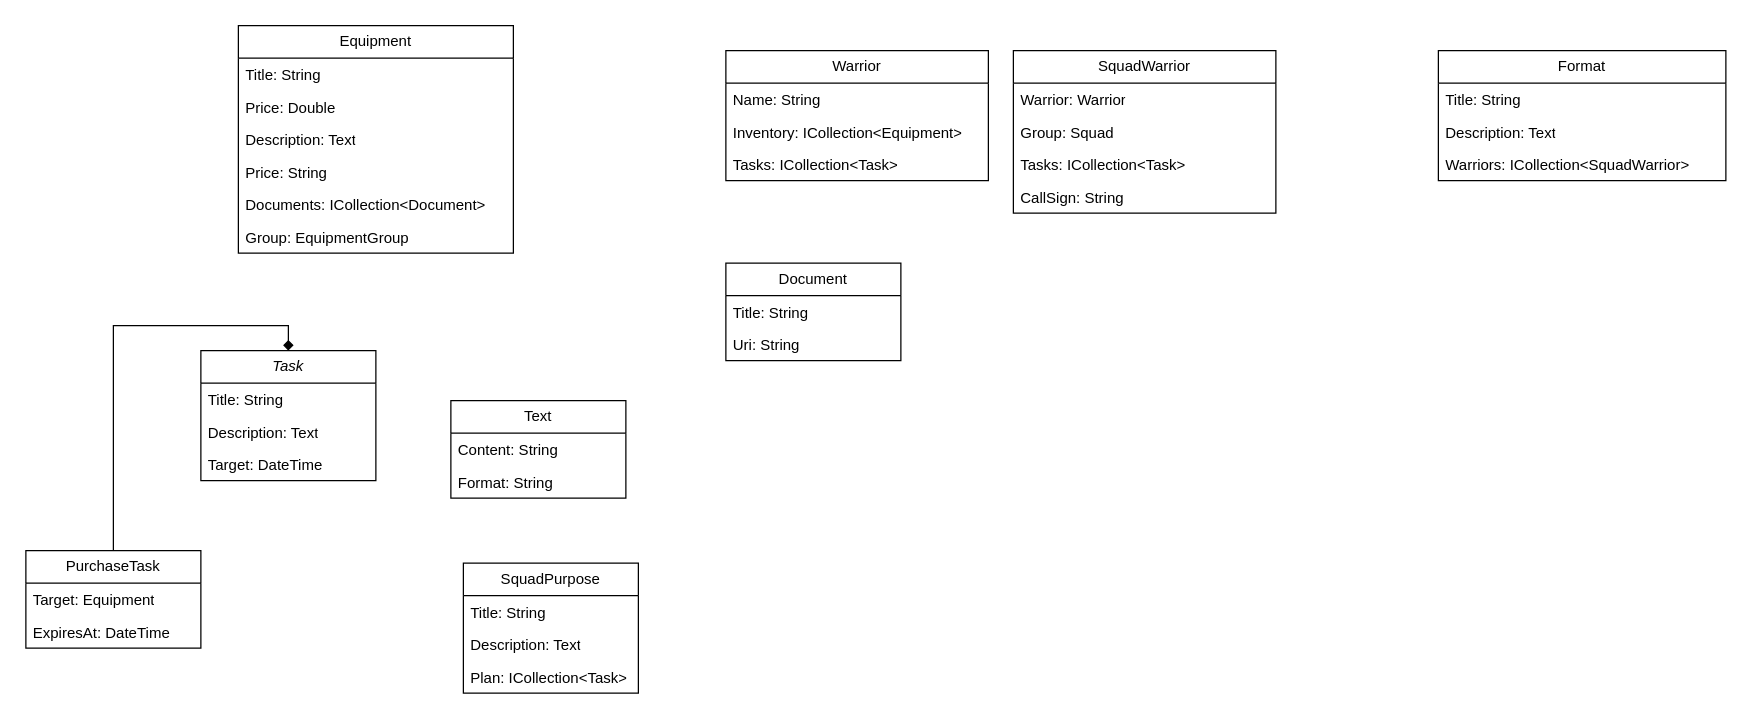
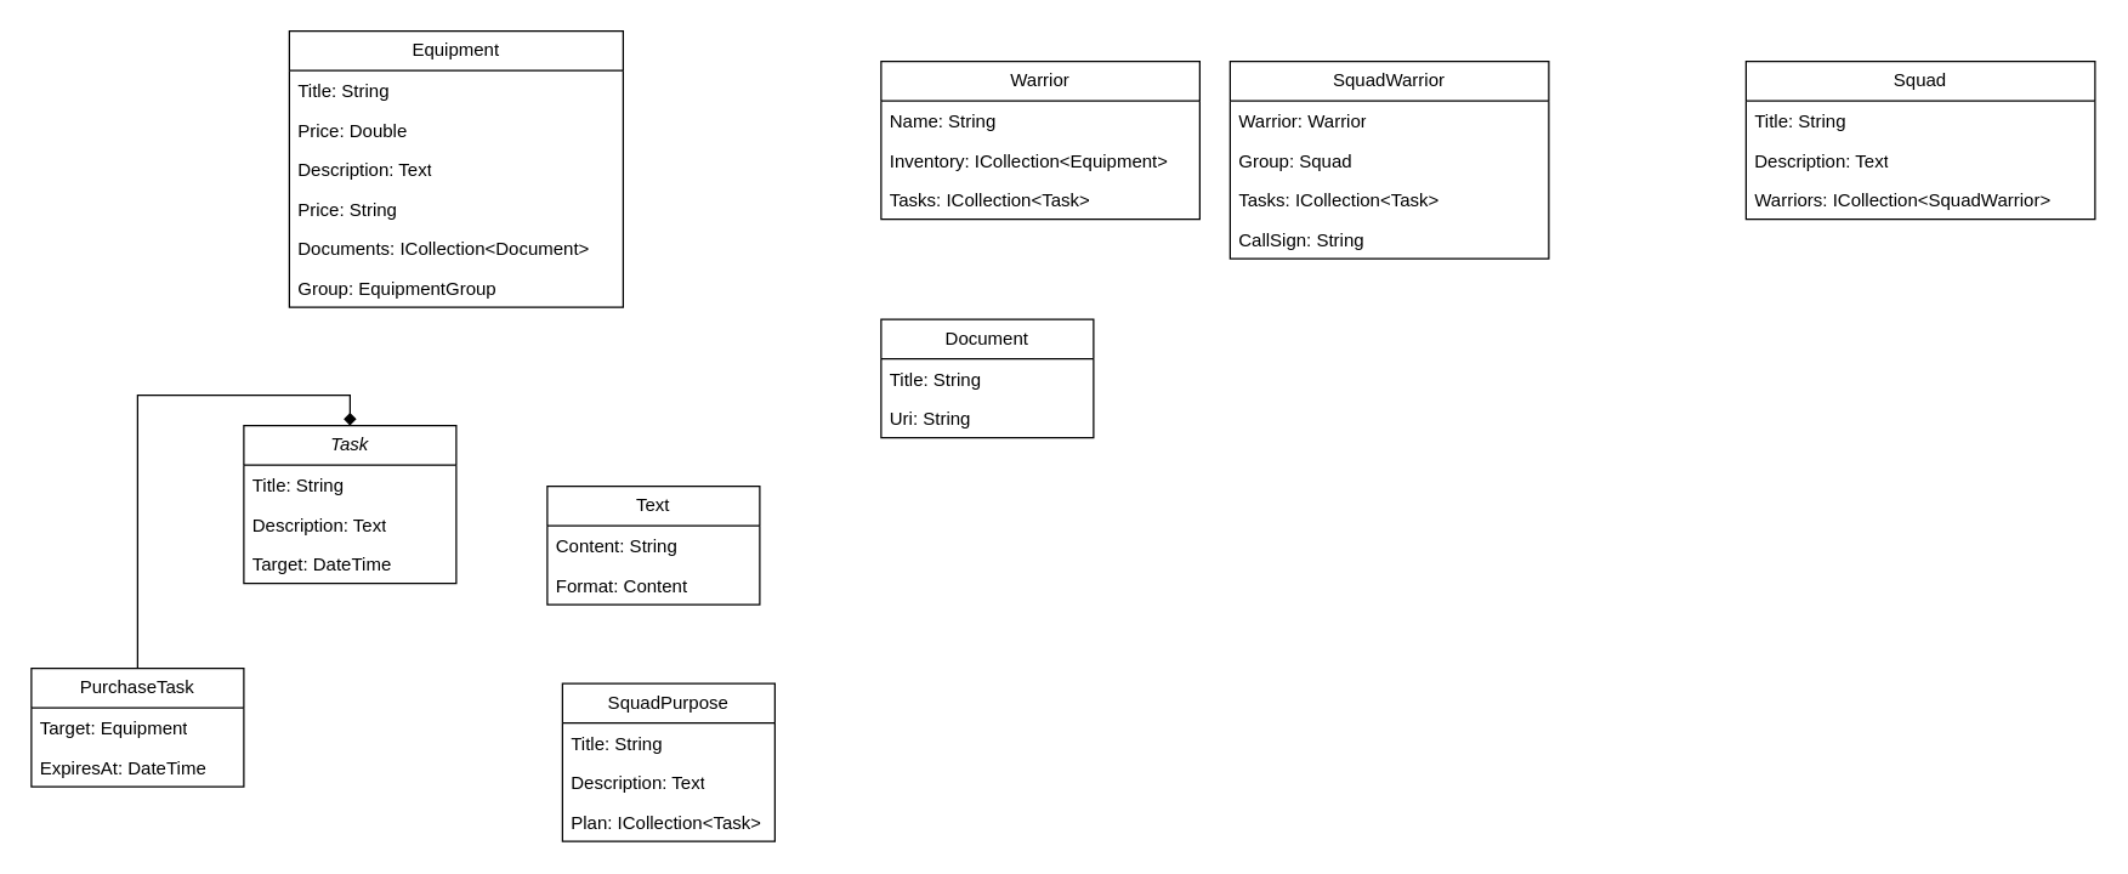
  <mxCell id="0" />
  <mxCell id="1" parent="0" />
  <mxCell id="2" value="Equipment" style="swimlane;fontStyle=0;childLayout=stackLayout;horizontal=1;startSize=26;fillColor=none;horizontalStack=0;resizeParent=1;resizeParentMax=0;resizeLast=0;collapsible=1;marginBottom=0;whiteSpace=wrap;html=1;" vertex="1" parent="1"><mxGeometry x="190" y="20" width="220" height="182" as="geometry" /></mxCell>
  <mxCell id="3" value="Title: String" style="text;strokeColor=none;fillColor=none;align=left;verticalAlign=top;spacingLeft=4;spacingRight=4;overflow=hidden;rotatable=0;points=[[0,0.5],[1,0.5]];portConstraint=eastwest;whiteSpace=wrap;html=1;" vertex="1" parent="2"><mxGeometry y="26" width="220" height="26" as="geometry" /></mxCell>
  <mxCell id="4" value="Price: Double" style="text;strokeColor=none;fillColor=none;align=left;verticalAlign=top;spacingLeft=4;spacingRight=4;overflow=hidden;rotatable=0;points=[[0,0.5],[1,0.5]];portConstraint=eastwest;whiteSpace=wrap;html=1;" vertex="1" parent="2"><mxGeometry y="52" width="220" height="26" as="geometry" /></mxCell>
  <mxCell id="5" value="Description: Text" style="text;strokeColor=none;fillColor=none;align=left;verticalAlign=top;spacingLeft=4;spacingRight=4;overflow=hidden;rotatable=0;points=[[0,0.5],[1,0.5]];portConstraint=eastwest;whiteSpace=wrap;html=1;" vertex="1" parent="2"><mxGeometry y="78" width="220" height="26" as="geometry" /></mxCell>
  <mxCell id="6" value="Price: String" style="text;strokeColor=none;fillColor=none;align=left;verticalAlign=top;spacingLeft=4;spacingRight=4;overflow=hidden;rotatable=0;points=[[0,0.5],[1,0.5]];portConstraint=eastwest;whiteSpace=wrap;html=1;" vertex="1" parent="2"><mxGeometry y="104" width="220" height="26" as="geometry" /></mxCell>
  <mxCell id="7" value="Documents: ICollection&amp;lt;Document&amp;gt;" style="text;strokeColor=none;fillColor=none;align=left;verticalAlign=top;spacingLeft=4;spacingRight=4;overflow=hidden;rotatable=0;points=[[0,0.5],[1,0.5]];portConstraint=eastwest;whiteSpace=wrap;html=1;" vertex="1" parent="2"><mxGeometry y="130" width="220" height="26" as="geometry" /></mxCell>
  <mxCell id="8" value="Group: EquipmentGroup" style="text;strokeColor=none;fillColor=none;align=left;verticalAlign=top;spacingLeft=4;spacingRight=4;overflow=hidden;rotatable=0;points=[[0,0.5],[1,0.5]];portConstraint=eastwest;whiteSpace=wrap;html=1;" vertex="1" parent="2"><mxGeometry y="156" width="220" height="26" as="geometry" /></mxCell>
  <mxCell id="9" value="Text" style="swimlane;fontStyle=0;childLayout=stackLayout;horizontal=1;startSize=26;fillColor=none;horizontalStack=0;resizeParent=1;resizeParentMax=0;resizeLast=0;collapsible=1;marginBottom=0;whiteSpace=wrap;html=1;" vertex="1" parent="1"><mxGeometry x="360" y="320" width="140" height="78" as="geometry" /></mxCell>
  <mxCell id="10" value="Content: String" style="text;strokeColor=none;fillColor=none;align=left;verticalAlign=top;spacingLeft=4;spacingRight=4;overflow=hidden;rotatable=0;points=[[0,0.5],[1,0.5]];portConstraint=eastwest;whiteSpace=wrap;html=1;" vertex="1" parent="9"><mxGeometry y="26" width="140" height="26" as="geometry" /></mxCell>
- <mxCell id="11" value="Format: String" style="text;strokeColor=none;fillColor=none;align=left;verticalAlign=top;spacingLeft=4;spacingRight=4;overflow=hidden;rotatable=0;points=[[0,0.5],[1,0.5]];portConstraint=eastwest;whiteSpace=wrap;html=1;" vertex="1" parent="9"><mxGeometry y="52" width="140" height="26" as="geometry" /></mxCell>
+ <mxCell id="11" value="Format: Content" style="text;strokeColor=none;fillColor=none;align=left;verticalAlign=top;spacingLeft=4;spacingRight=4;overflow=hidden;rotatable=0;points=[[0,0.5],[1,0.5]];portConstraint=eastwest;whiteSpace=wrap;html=1;" vertex="1" parent="9"><mxGeometry y="52" width="140" height="26" as="geometry" /></mxCell>
  <mxCell id="12" value="&lt;i&gt;Task&lt;/i&gt;" style="swimlane;fontStyle=0;childLayout=stackLayout;horizontal=1;startSize=26;fillColor=none;horizontalStack=0;resizeParent=1;resizeParentMax=0;resizeLast=0;collapsible=1;marginBottom=0;whiteSpace=wrap;html=1;" vertex="1" parent="1"><mxGeometry x="160" y="280" width="140" height="104" as="geometry" /></mxCell>
  <mxCell id="13" value="Title: String" style="text;strokeColor=none;fillColor=none;align=left;verticalAlign=top;spacingLeft=4;spacingRight=4;overflow=hidden;rotatable=0;points=[[0,0.5],[1,0.5]];portConstraint=eastwest;whiteSpace=wrap;html=1;" vertex="1" parent="12"><mxGeometry y="26" width="140" height="26" as="geometry" /></mxCell>
  <mxCell id="14" value="Description: Text" style="text;strokeColor=none;fillColor=none;align=left;verticalAlign=top;spacingLeft=4;spacingRight=4;overflow=hidden;rotatable=0;points=[[0,0.5],[1,0.5]];portConstraint=eastwest;whiteSpace=wrap;html=1;" vertex="1" parent="12"><mxGeometry y="52" width="140" height="26" as="geometry" /></mxCell>
  <mxCell id="15" value="Target: DateTime" style="text;strokeColor=none;fillColor=none;align=left;verticalAlign=top;spacingLeft=4;spacingRight=4;overflow=hidden;rotatable=0;points=[[0,0.5],[1,0.5]];portConstraint=eastwest;whiteSpace=wrap;html=1;" vertex="1" parent="12"><mxGeometry y="78" width="140" height="26" as="geometry" /></mxCell>
  <mxCell id="16" style="edgeStyle=orthogonalEdgeStyle;rounded=0;orthogonalLoop=1;jettySize=auto;html=1;entryX=0.5;entryY=0;entryDx=0;entryDy=0;endArrow=diamond;" edge="1" parent="1" source="17" target="12"><mxGeometry relative="1" as="geometry" /></mxCell>
  <mxCell id="17" value="PurchaseTask" style="swimlane;fontStyle=0;childLayout=stackLayout;horizontal=1;startSize=26;fillColor=none;horizontalStack=0;resizeParent=1;resizeParentMax=0;resizeLast=0;collapsible=1;marginBottom=0;whiteSpace=wrap;html=1;" vertex="1" parent="1"><mxGeometry x="20" y="440" width="140" height="78" as="geometry" /></mxCell>
  <mxCell id="18" value="Target: Equipment" style="text;strokeColor=none;fillColor=none;align=left;verticalAlign=top;spacingLeft=4;spacingRight=4;overflow=hidden;rotatable=0;points=[[0,0.5],[1,0.5]];portConstraint=eastwest;whiteSpace=wrap;html=1;" vertex="1" parent="17"><mxGeometry y="26" width="140" height="26" as="geometry" /></mxCell>
  <mxCell id="19" value="ExpiresAt: DateTime" style="text;strokeColor=none;fillColor=none;align=left;verticalAlign=top;spacingLeft=4;spacingRight=4;overflow=hidden;rotatable=0;points=[[0,0.5],[1,0.5]];portConstraint=eastwest;whiteSpace=wrap;html=1;" vertex="1" parent="17"><mxGeometry y="52" width="140" height="26" as="geometry" /></mxCell>
  <mxCell id="20" value="SquadPurpose" style="swimlane;fontStyle=0;childLayout=stackLayout;horizontal=1;startSize=26;fillColor=none;horizontalStack=0;resizeParent=1;resizeParentMax=0;resizeLast=0;collapsible=1;marginBottom=0;whiteSpace=wrap;html=1;" vertex="1" parent="1"><mxGeometry x="370" y="450" width="140" height="104" as="geometry" /></mxCell>
  <mxCell id="21" value="Title: String" style="text;strokeColor=none;fillColor=none;align=left;verticalAlign=top;spacingLeft=4;spacingRight=4;overflow=hidden;rotatable=0;points=[[0,0.5],[1,0.5]];portConstraint=eastwest;whiteSpace=wrap;html=1;" vertex="1" parent="20"><mxGeometry y="26" width="140" height="26" as="geometry" /></mxCell>
  <mxCell id="22" value="Description: Text" style="text;strokeColor=none;fillColor=none;align=left;verticalAlign=top;spacingLeft=4;spacingRight=4;overflow=hidden;rotatable=0;points=[[0,0.5],[1,0.5]];portConstraint=eastwest;whiteSpace=wrap;html=1;" vertex="1" parent="20"><mxGeometry y="52" width="140" height="26" as="geometry" /></mxCell>
  <mxCell id="23" value="Plan: ICollection&amp;lt;Task&amp;gt;" style="text;strokeColor=none;fillColor=none;align=left;verticalAlign=top;spacingLeft=4;spacingRight=4;overflow=hidden;rotatable=0;points=[[0,0.5],[1,0.5]];portConstraint=eastwest;whiteSpace=wrap;html=1;" vertex="1" parent="20"><mxGeometry y="78" width="140" height="26" as="geometry" /></mxCell>
  <mxCell id="24" value="Warrior" style="swimlane;fontStyle=0;childLayout=stackLayout;horizontal=1;startSize=26;fillColor=none;horizontalStack=0;resizeParent=1;resizeParentMax=0;resizeLast=0;collapsible=1;marginBottom=0;whiteSpace=wrap;html=1;" vertex="1" parent="1"><mxGeometry x="580" y="40" width="210" height="104" as="geometry" /></mxCell>
  <mxCell id="25" value="Name: String" style="text;strokeColor=none;fillColor=none;align=left;verticalAlign=top;spacingLeft=4;spacingRight=4;overflow=hidden;rotatable=0;points=[[0,0.5],[1,0.5]];portConstraint=eastwest;whiteSpace=wrap;html=1;" vertex="1" parent="24"><mxGeometry y="26" width="210" height="26" as="geometry" /></mxCell>
  <mxCell id="26" value="Inventory: ICollection&amp;lt;Equipment&amp;gt;" style="text;strokeColor=none;fillColor=none;align=left;verticalAlign=top;spacingLeft=4;spacingRight=4;overflow=hidden;rotatable=0;points=[[0,0.5],[1,0.5]];portConstraint=eastwest;whiteSpace=wrap;html=1;" vertex="1" parent="24"><mxGeometry y="52" width="210" height="26" as="geometry" /></mxCell>
  <mxCell id="27" value="Tasks: ICollection&amp;lt;Task&amp;gt;" style="text;strokeColor=none;fillColor=none;align=left;verticalAlign=top;spacingLeft=4;spacingRight=4;overflow=hidden;rotatable=0;points=[[0,0.5],[1,0.5]];portConstraint=eastwest;whiteSpace=wrap;html=1;" vertex="1" parent="24"><mxGeometry y="78" width="210" height="26" as="geometry" /></mxCell>
- <mxCell id="28" value="Format" style="swimlane;fontStyle=0;childLayout=stackLayout;horizontal=1;startSize=26;fillColor=none;horizontalStack=0;resizeParent=1;resizeParentMax=0;resizeLast=0;collapsible=1;marginBottom=0;whiteSpace=wrap;html=1;" vertex="1" parent="1"><mxGeometry x="1150" y="40" width="230" height="104" as="geometry" /></mxCell>
+ <mxCell id="28" value="Squad" style="swimlane;fontStyle=0;childLayout=stackLayout;horizontal=1;startSize=26;fillColor=none;horizontalStack=0;resizeParent=1;resizeParentMax=0;resizeLast=0;collapsible=1;marginBottom=0;whiteSpace=wrap;html=1;" vertex="1" parent="1"><mxGeometry x="1150" y="40" width="230" height="104" as="geometry" /></mxCell>
  <mxCell id="29" value="Title: String" style="text;strokeColor=none;fillColor=none;align=left;verticalAlign=top;spacingLeft=4;spacingRight=4;overflow=hidden;rotatable=0;points=[[0,0.5],[1,0.5]];portConstraint=eastwest;whiteSpace=wrap;html=1;" vertex="1" parent="28"><mxGeometry y="26" width="230" height="26" as="geometry" /></mxCell>
  <mxCell id="30" value="Description: Text" style="text;strokeColor=none;fillColor=none;align=left;verticalAlign=top;spacingLeft=4;spacingRight=4;overflow=hidden;rotatable=0;points=[[0,0.5],[1,0.5]];portConstraint=eastwest;whiteSpace=wrap;html=1;" vertex="1" parent="28"><mxGeometry y="52" width="230" height="26" as="geometry" /></mxCell>
  <mxCell id="31" value="Warriors: ICollection&amp;lt;SquadWarrior&amp;gt;" style="text;strokeColor=none;fillColor=none;align=left;verticalAlign=top;spacingLeft=4;spacingRight=4;overflow=hidden;rotatable=0;points=[[0,0.5],[1,0.5]];portConstraint=eastwest;whiteSpace=wrap;html=1;" vertex="1" parent="28"><mxGeometry y="78" width="230" height="26" as="geometry" /></mxCell>
  <mxCell id="32" value="SquadWarrior" style="swimlane;fontStyle=0;childLayout=stackLayout;horizontal=1;startSize=26;fillColor=none;horizontalStack=0;resizeParent=1;resizeParentMax=0;resizeLast=0;collapsible=1;marginBottom=0;whiteSpace=wrap;html=1;" vertex="1" parent="1"><mxGeometry x="810" y="40" width="210" height="130" as="geometry" /></mxCell>
  <mxCell id="33" value="Warrior: Warrior" style="text;strokeColor=none;fillColor=none;align=left;verticalAlign=top;spacingLeft=4;spacingRight=4;overflow=hidden;rotatable=0;points=[[0,0.5],[1,0.5]];portConstraint=eastwest;whiteSpace=wrap;html=1;" vertex="1" parent="32"><mxGeometry y="26" width="210" height="26" as="geometry" /></mxCell>
  <mxCell id="34" value="Group: Squad" style="text;strokeColor=none;fillColor=none;align=left;verticalAlign=top;spacingLeft=4;spacingRight=4;overflow=hidden;rotatable=0;points=[[0,0.5],[1,0.5]];portConstraint=eastwest;whiteSpace=wrap;html=1;" vertex="1" parent="32"><mxGeometry y="52" width="210" height="26" as="geometry" /></mxCell>
  <mxCell id="35" value="Tasks: ICollection&amp;lt;Task&amp;gt;" style="text;strokeColor=none;fillColor=none;align=left;verticalAlign=top;spacingLeft=4;spacingRight=4;overflow=hidden;rotatable=0;points=[[0,0.5],[1,0.5]];portConstraint=eastwest;whiteSpace=wrap;html=1;" vertex="1" parent="32"><mxGeometry y="78" width="210" height="26" as="geometry" /></mxCell>
  <mxCell id="36" value="CallSign: String" style="text;strokeColor=none;fillColor=none;align=left;verticalAlign=top;spacingLeft=4;spacingRight=4;overflow=hidden;rotatable=0;points=[[0,0.5],[1,0.5]];portConstraint=eastwest;whiteSpace=wrap;html=1;" vertex="1" parent="32"><mxGeometry y="104" width="210" height="26" as="geometry" /></mxCell>
  <mxCell id="37" value="Document" style="swimlane;fontStyle=0;childLayout=stackLayout;horizontal=1;startSize=26;fillColor=none;horizontalStack=0;resizeParent=1;resizeParentMax=0;resizeLast=0;collapsible=1;marginBottom=0;whiteSpace=wrap;html=1;" vertex="1" parent="1"><mxGeometry x="580" y="210" width="140" height="78" as="geometry" /></mxCell>
  <mxCell id="38" value="Title: String" style="text;strokeColor=none;fillColor=none;align=left;verticalAlign=top;spacingLeft=4;spacingRight=4;overflow=hidden;rotatable=0;points=[[0,0.5],[1,0.5]];portConstraint=eastwest;whiteSpace=wrap;html=1;" vertex="1" parent="37"><mxGeometry y="26" width="140" height="26" as="geometry" /></mxCell>
  <mxCell id="39" value="Uri: String" style="text;strokeColor=none;fillColor=none;align=left;verticalAlign=top;spacingLeft=4;spacingRight=4;overflow=hidden;rotatable=0;points=[[0,0.5],[1,0.5]];portConstraint=eastwest;whiteSpace=wrap;html=1;" vertex="1" parent="37"><mxGeometry y="52" width="140" height="26" as="geometry" /></mxCell>
